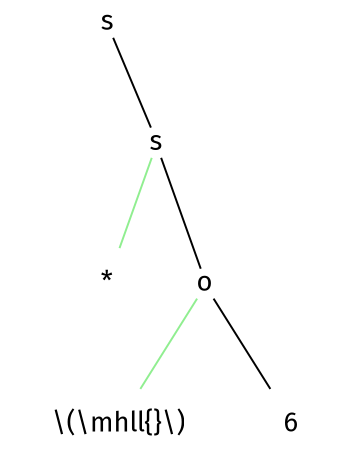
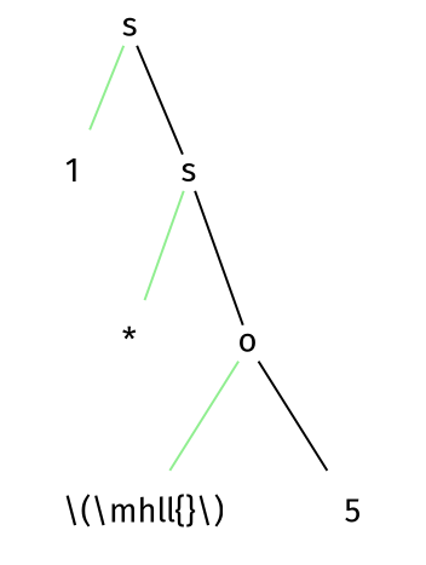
  graph {
    fontname="Fira Sans"
    node [fontname="Fira Sans" shape=none]
    edge [color=lightgreen fontname="Fira Sans"]
    n1 [label=s shape=plain]
+   1
    n3 [label=s shape=plain]
    n4 [label="*"]
    n5 [label=o shape=plain]
    n6 [label="\\(\\mhll{}\\)"]
-   6
+   6 [label=5]
+   n1 -- 1
    n1 -- n3 [color=""]
    n3 -- n4
    n3 -- n5 [color=""]
    n5 -- n6
    n5 -- 6 [color=black]
  }
